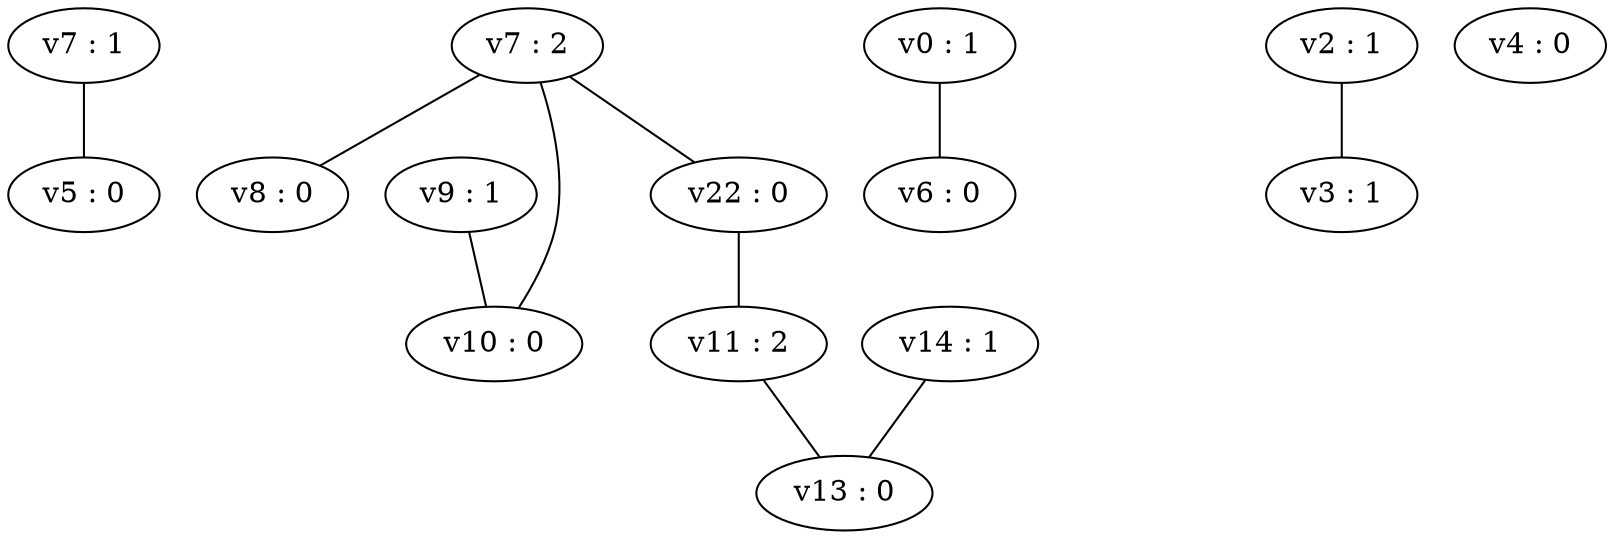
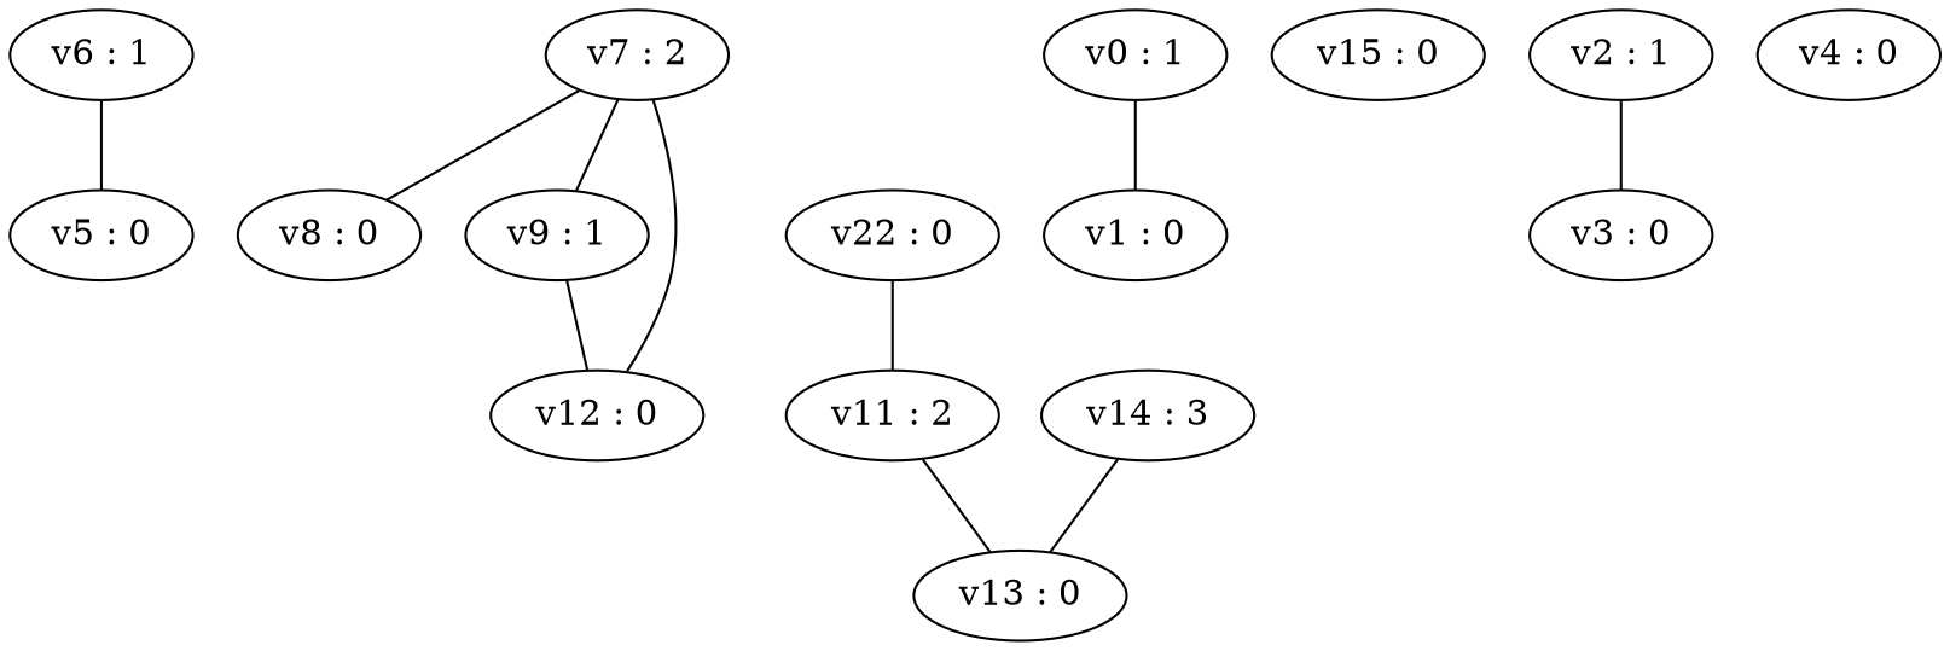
  strict graph {
-   n1 [label="v7 : 1"]
+   n1 [label="v6 : 1"]
    n2 [label="v5 : 0"]
    n3 [label="v7 : 2"]
    n4 [label="v8 : 0"]
    n5 [label="v9 : 1"]
-   n6 [label="v10 : 0"]
+   n6 [label="v12 : 0"]
    n7 [label="v22 : 0"]
    n8 [label="v11 : 2"]
    n9 [label="v13 : 0"]
-   n10 [label="v14 : 1"]
+   n10 [label="v14 : 3"]
    n11 [label="v0 : 1"]
-   n12 [label="v6 : 0"]
+   n12 [label="v1 : 0"]
+   n13 [label="v15 : 0"]
    n14 [label="v2 : 1"]
-   n15 [label="v3 : 1"]
+   n15 [label="v3 : 0"]
    n16 [label="v4 : 0"]
    n1 -- n2
    n3 -- n4
-   n3 -- n7
+   n3 -- n5
    n3 -- n6
    n5 -- n6
    n7 -- n8
    n8 -- n9
    n10 -- n9
    n11 -- n12
    n14 -- n15
  }
